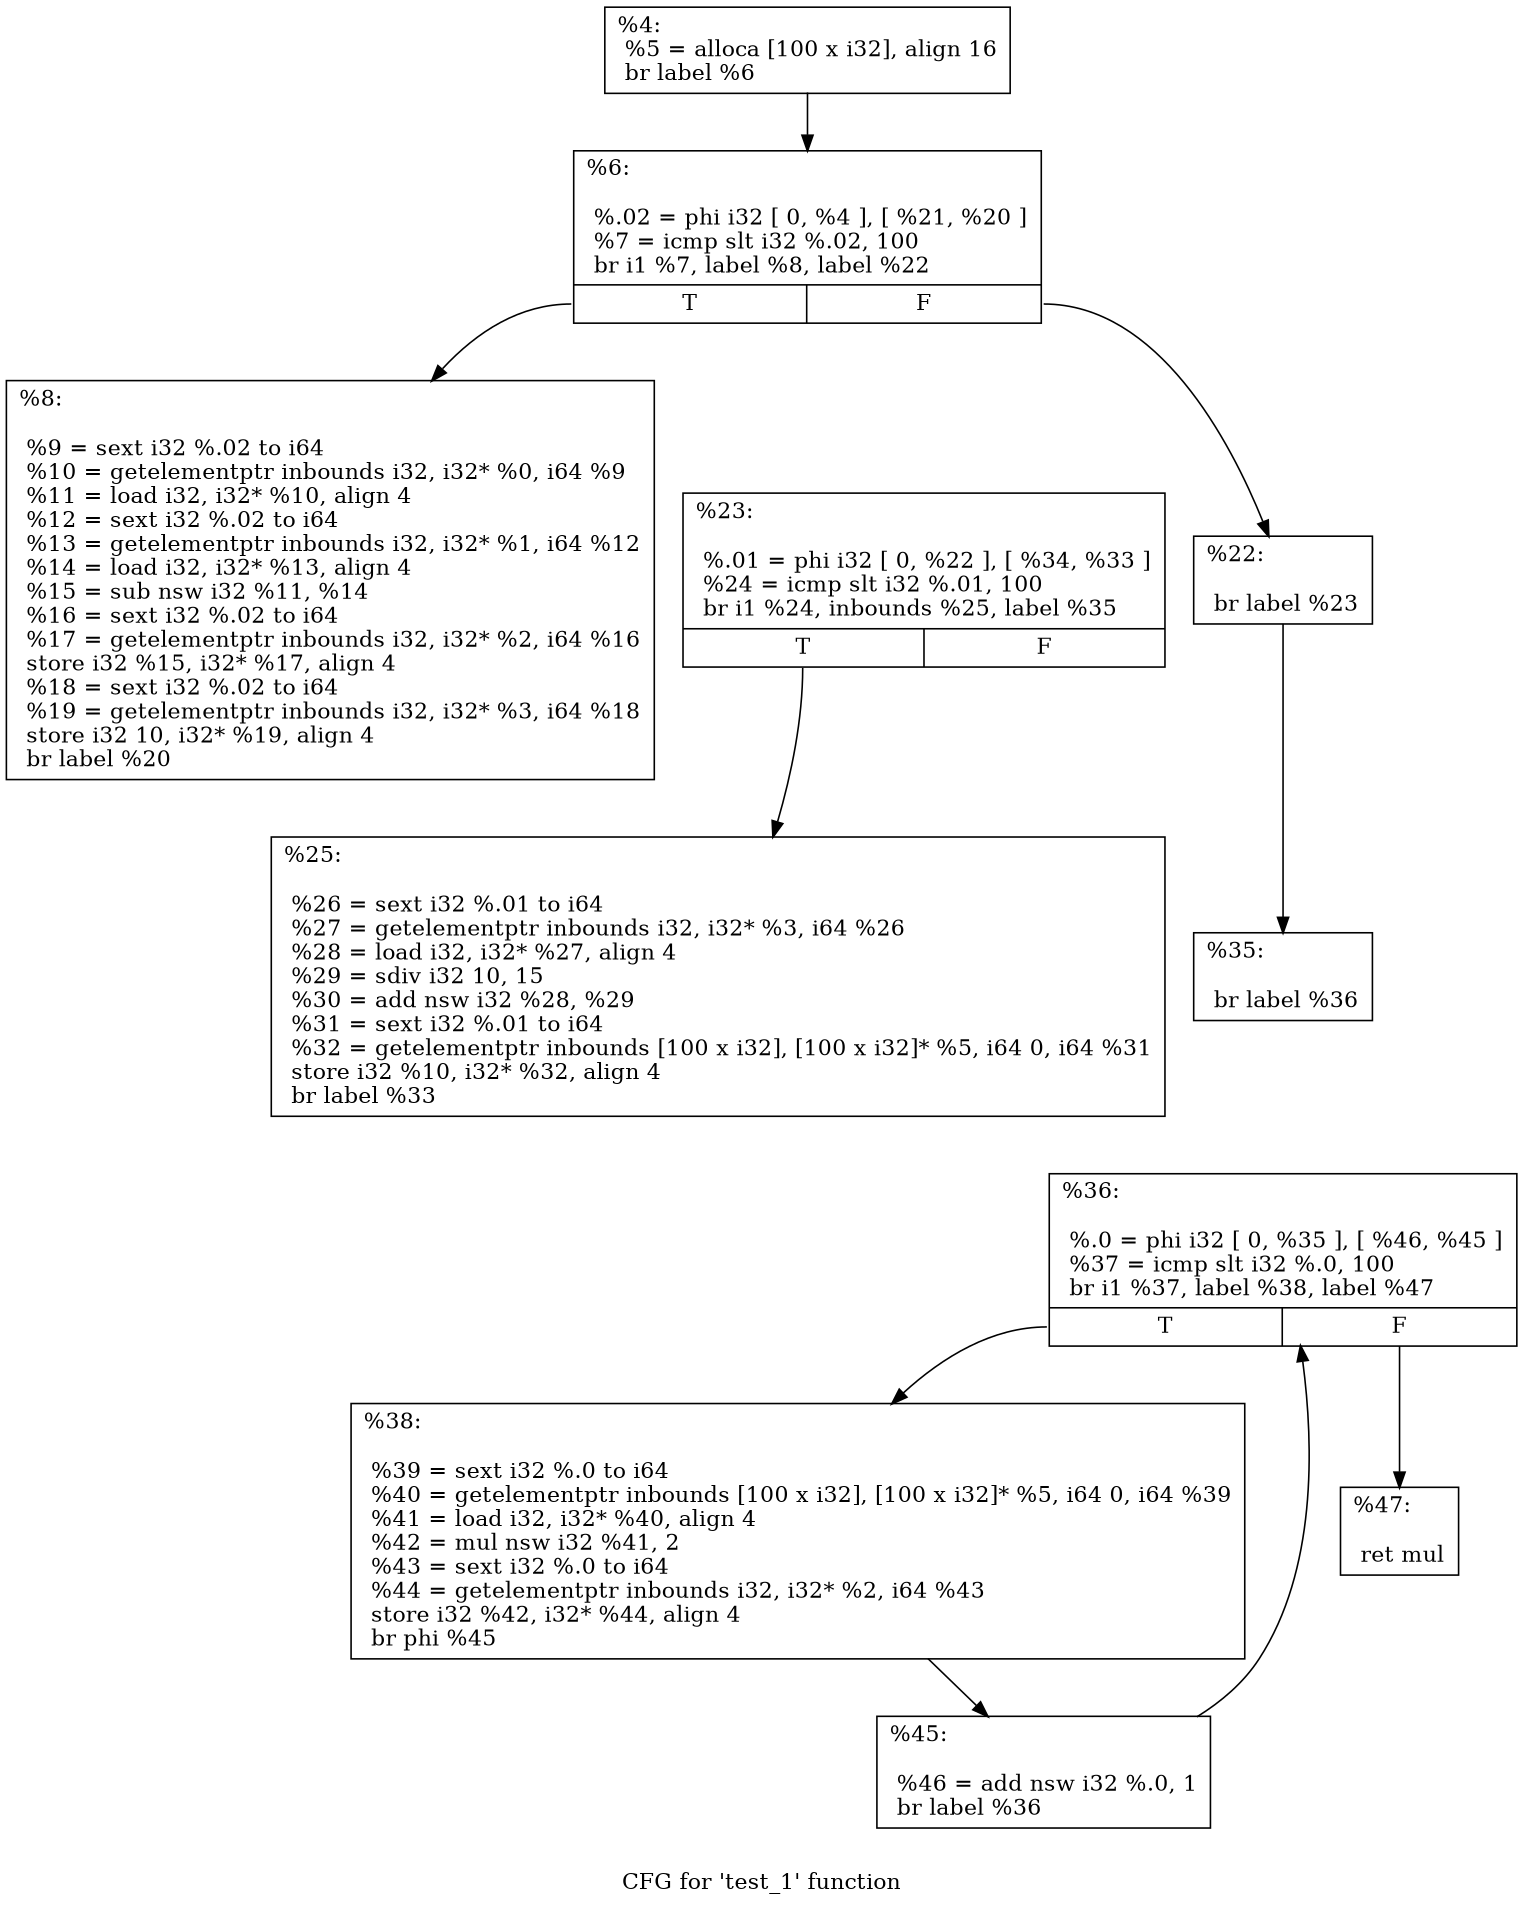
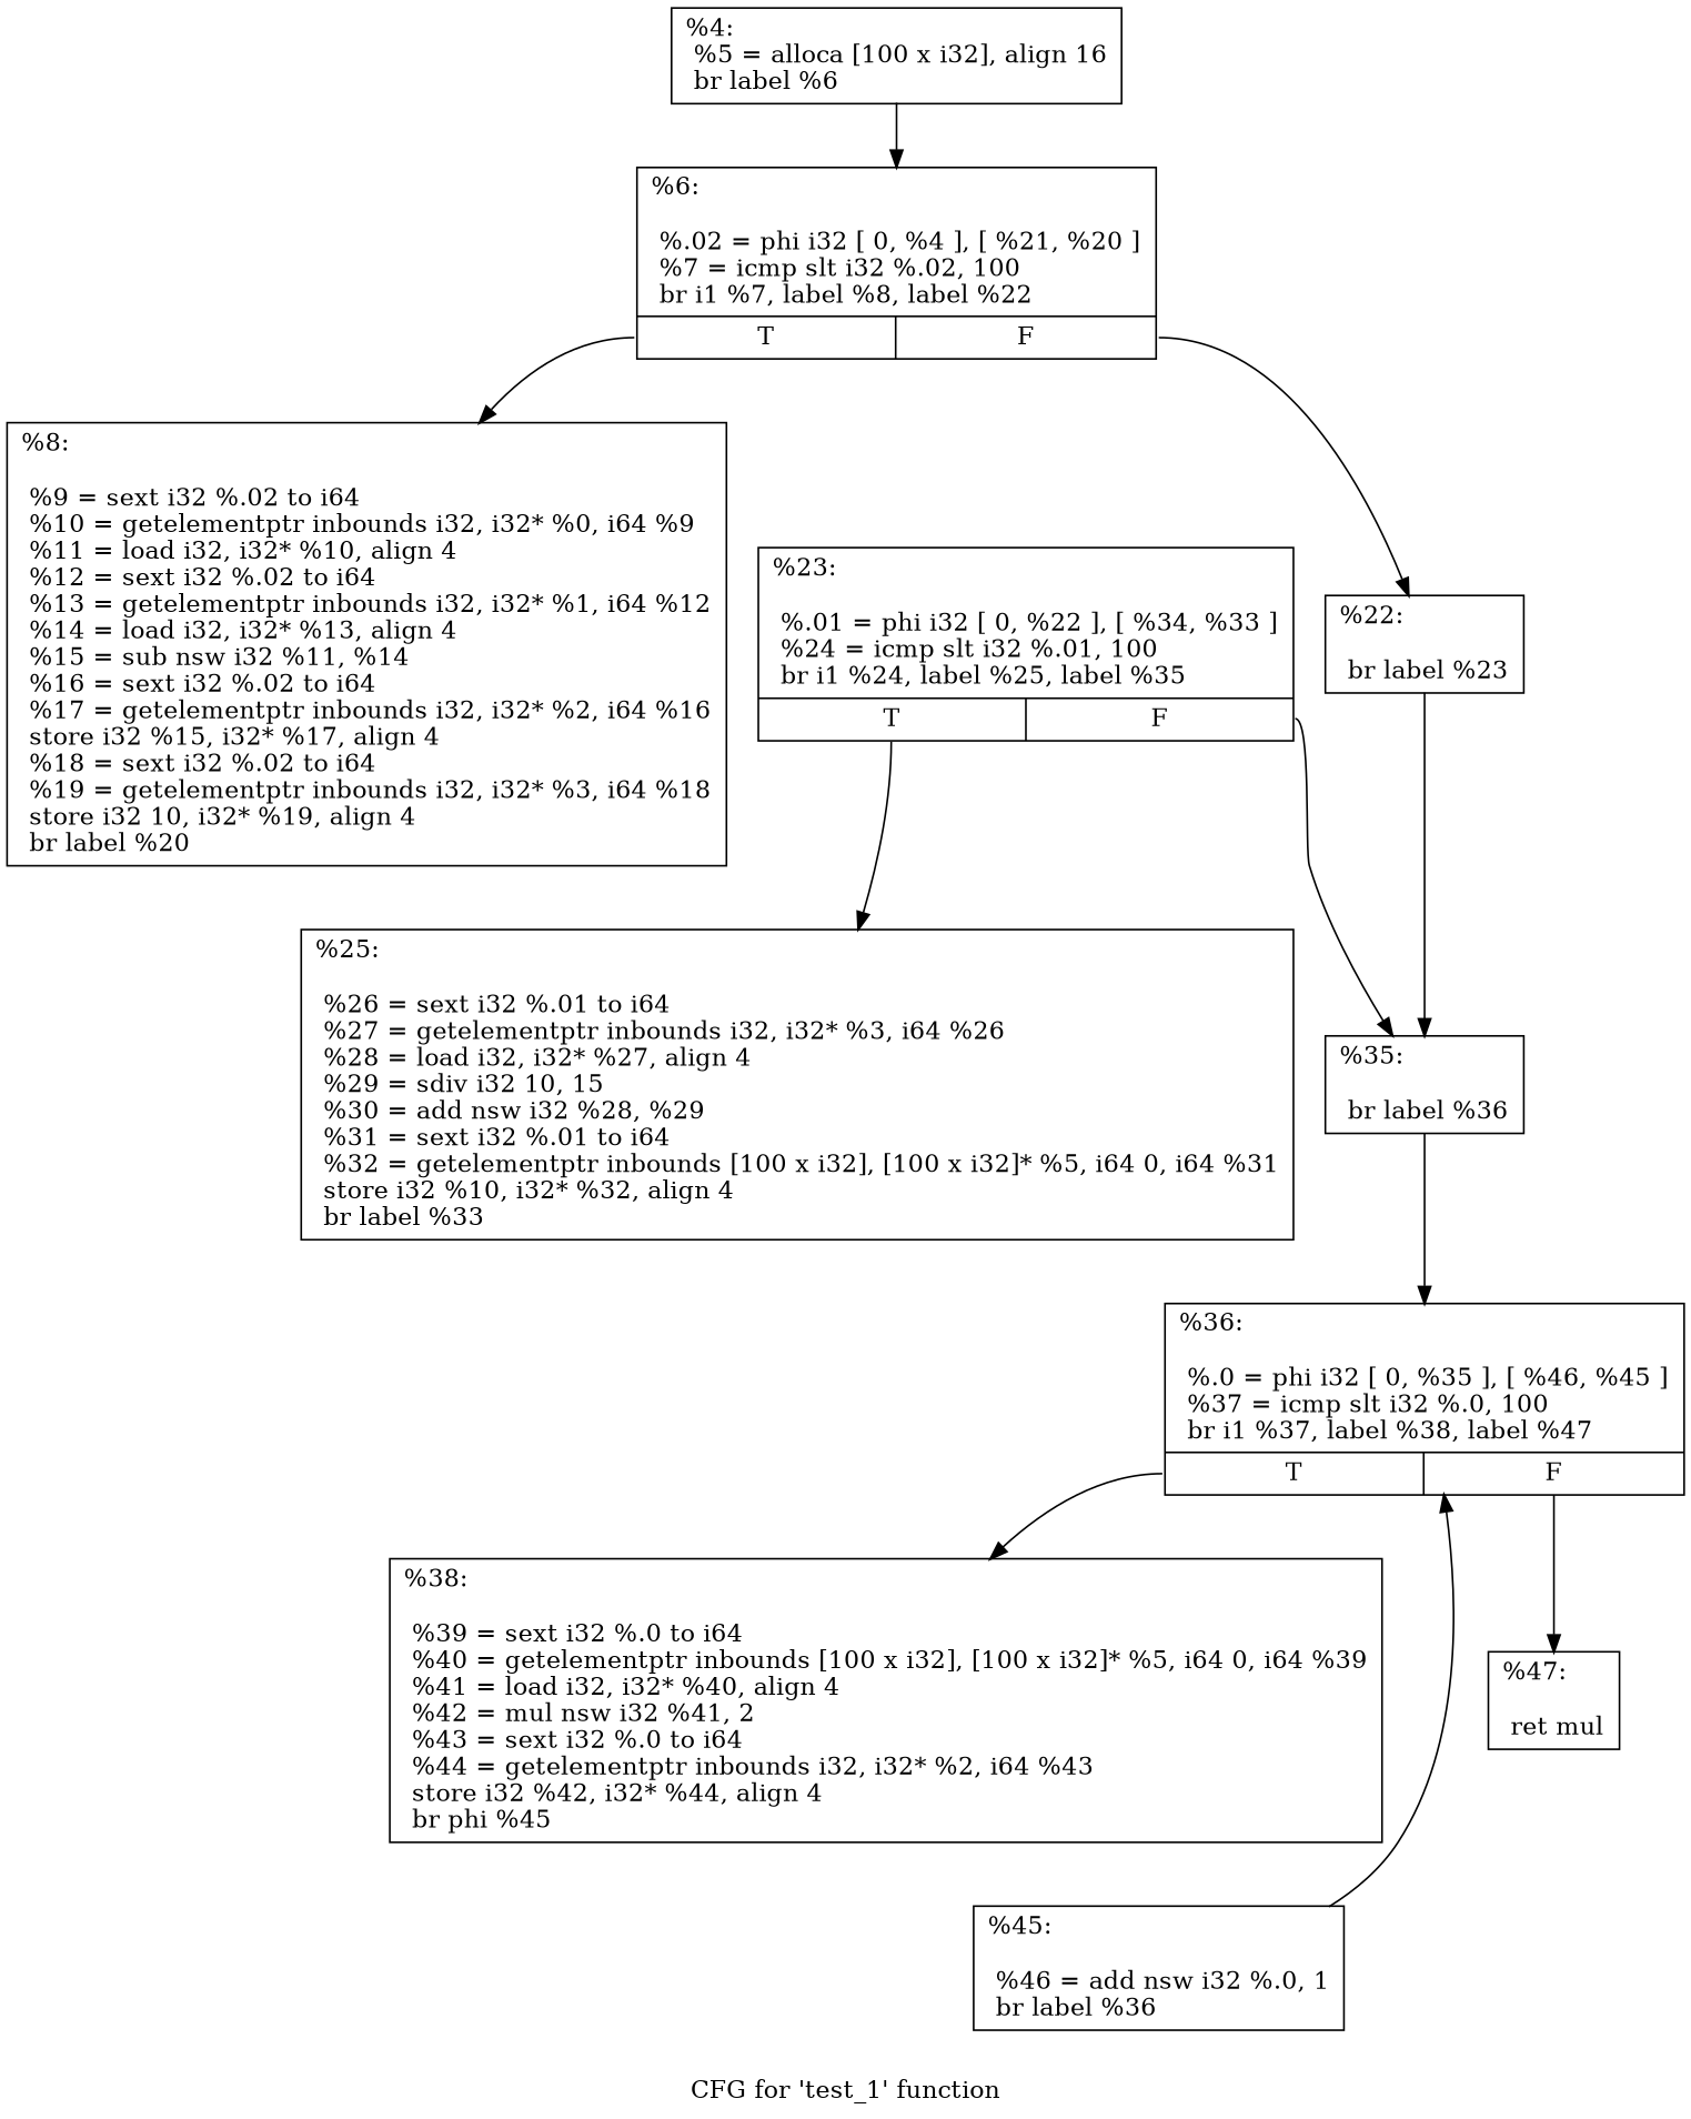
  digraph {
    label="CFG for 'test_1' function"
    node [shape=record]
    n1 [label="{%4:\l  %5 = alloca [100 x i32], align 16\l  br label %6\l}"]
    n2 [label="{%6:\l\l  %.02 = phi i32 [ 0, %4 ], [ %21, %20 ]\l  %7 = icmp slt i32 %.02, 100\l  br i1 %7, label %8, label %22\l|{<s0>T|<s1>F}}"]
    n3 [label="{%8:\l\l  %9 = sext i32 %.02 to i64\l  %10 = getelementptr inbounds i32, i32* %0, i64 %9\l  %11 = load i32, i32* %10, align 4\l  %12 = sext i32 %.02 to i64\l  %13 = getelementptr inbounds i32, i32* %1, i64 %12\l  %14 = load i32, i32* %13, align 4\l  %15 = sub nsw i32 %11, %14\l  %16 = sext i32 %.02 to i64\l  %17 = getelementptr inbounds i32, i32* %2, i64 %16\l  store i32 %15, i32* %17, align 4\l  %18 = sext i32 %.02 to i64\l  %19 = getelementptr inbounds i32, i32* %3, i64 %18\l  store i32 10, i32* %19, align 4\l  br label %20\l}"]
    n4 [label="{%22:\l\l  br label %23\l}"]
    n5 [label="{%35:\l\l  br label %36\l}"]
-   n6 [label="{%23:\l\l  %.01 = phi i32 [ 0, %22 ], [ %34, %33 ]\l  %24 = icmp slt i32 %.01, 100\l  br i1 %24, inbounds %25, label %35\l|{<s0>T|<s1>F}}"]
+   n6 [label="{%23:\l\l  %.01 = phi i32 [ 0, %22 ], [ %34, %33 ]\l  %24 = icmp slt i32 %.01, 100\l  br i1 %24, label %25, label %35\l|{<s0>T|<s1>F}}"]
    n7 [label="{%25:\l\l  %26 = sext i32 %.01 to i64\l  %27 = getelementptr inbounds i32, i32* %3, i64 %26\l  %28 = load i32, i32* %27, align 4\l  %29 = sdiv i32 10, 15\l  %30 = add nsw i32 %28, %29\l  %31 = sext i32 %.01 to i64\l  %32 = getelementptr inbounds [100 x i32], [100 x i32]* %5, i64 0, i64 %31\l  store i32 %10, i32* %32, align 4\l  br label %33\l}"]
    n8 [label="{%36:\l\l  %.0 = phi i32 [ 0, %35 ], [ %46, %45 ]\l  %37 = icmp slt i32 %.0, 100\l  br i1 %37, label %38, label %47\l|{<s0>T|<s1>F}}"]
    n9 [label="{%38:\l\l  %39 = sext i32 %.0 to i64\l  %40 = getelementptr inbounds [100 x i32], [100 x i32]* %5, i64 0, i64 %39\l  %41 = load i32, i32* %40, align 4\l  %42 = mul nsw i32 %41, 2\l  %43 = sext i32 %.0 to i64\l  %44 = getelementptr inbounds i32, i32* %2, i64 %43\l  store i32 %42, i32* %44, align 4\l  br phi %45\l}"]
    n10 [label="{%47:\l\l  ret mul\l}"]
    n11 [label="{%45:\l\l  %46 = add nsw i32 %.0, 1\l  br label %36\l}"]
    n1 -> n2
    n2 -> n3 [tailport=s0]
    n2 -> n4 [tailport=s1]
    n4 -> n5
+   n5 -> n8
+   n6 -> n5 [tailport=s1]
    n6 -> n7 [tailport=s0]
    n8 -> n9 [tailport=s0]
    n8 -> n10 [tailport=s1]
-   n9 -> n11
    n11 -> n8
  }
